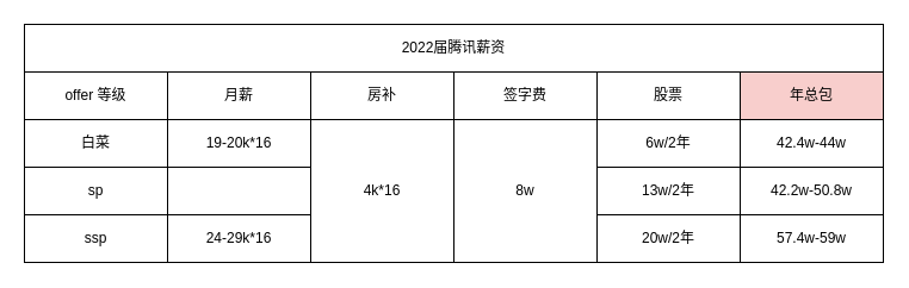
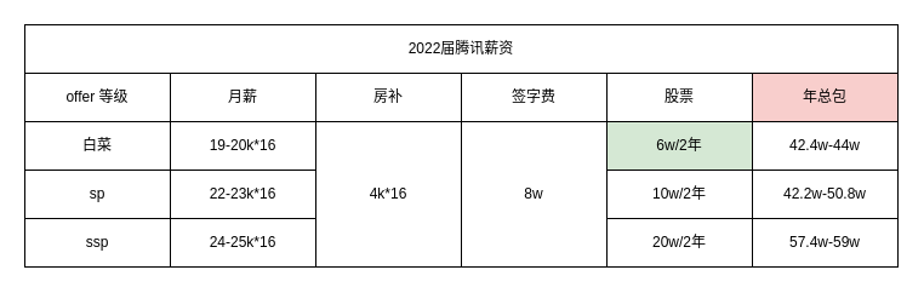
  <mxCell id="0" />
  <mxCell id="1" parent="0" />
  <mxCell id="2" value="2022届腾讯薪资" style="rounded=0;whiteSpace=wrap;html=1;" vertex="1" parent="1"><mxGeometry x="20" y="20" width="720" height="40" as="geometry" /></mxCell>
  <mxCell id="3" value="offer 等级" style="rounded=0;whiteSpace=wrap;html=1;" vertex="1" parent="1"><mxGeometry x="20" y="60" width="120" height="40" as="geometry" /></mxCell>
  <mxCell id="4" value="月薪" style="rounded=0;whiteSpace=wrap;html=1;" vertex="1" parent="1"><mxGeometry x="140" y="60" width="120" height="40" as="geometry" /></mxCell>
  <mxCell id="5" value="房补" style="rounded=0;whiteSpace=wrap;html=1;" vertex="1" parent="1"><mxGeometry x="260" y="60" width="120" height="40" as="geometry" /></mxCell>
  <mxCell id="6" value="签字费" style="rounded=0;whiteSpace=wrap;html=1;" vertex="1" parent="1"><mxGeometry x="380" y="60" width="120" height="40" as="geometry" /></mxCell>
  <mxCell id="7" value="股票" style="rounded=0;whiteSpace=wrap;html=1;" vertex="1" parent="1"><mxGeometry x="500" y="60" width="120" height="40" as="geometry" /></mxCell>
  <mxCell id="8" value="年总包" style="rounded=0;whiteSpace=wrap;html=1;fillColor=#f8cecc;" vertex="1" parent="1"><mxGeometry x="620" y="60" width="120" height="40" as="geometry" /></mxCell>
  <mxCell id="9" value="白菜" style="rounded=0;whiteSpace=wrap;html=1;" vertex="1" parent="1"><mxGeometry x="20" y="100" width="120" height="40" as="geometry" /></mxCell>
  <mxCell id="10" value="19-20k*16" style="rounded=0;whiteSpace=wrap;html=1;" vertex="1" parent="1"><mxGeometry x="140" y="100" width="120" height="40" as="geometry" /></mxCell>
  <mxCell id="11" value="4k*16" style="rounded=0;whiteSpace=wrap;html=1;" vertex="1" parent="1"><mxGeometry x="260" y="100" width="120" height="120" as="geometry" /></mxCell>
  <mxCell id="12" value="8w" style="rounded=0;whiteSpace=wrap;html=1;" vertex="1" parent="1"><mxGeometry x="380" y="100" width="120" height="120" as="geometry" /></mxCell>
- <mxCell id="13" value="6w/2年" style="rounded=0;whiteSpace=wrap;html=1;" vertex="1" parent="1"><mxGeometry x="500" y="100" width="120" height="40" as="geometry" /></mxCell>
+ <mxCell id="13" value="6w/2年" style="rounded=0;whiteSpace=wrap;html=1;fillColor=#d5e8d4;" vertex="1" parent="1"><mxGeometry x="500" y="100" width="120" height="40" as="geometry" /></mxCell>
  <mxCell id="14" value="42.4w-44w" style="rounded=0;whiteSpace=wrap;html=1;" vertex="1" parent="1"><mxGeometry x="620" y="100" width="120" height="40" as="geometry" /></mxCell>
  <mxCell id="15" value="sp" style="rounded=0;whiteSpace=wrap;html=1;" vertex="1" parent="1"><mxGeometry x="20" y="140" width="120" height="40" as="geometry" /></mxCell>
+ <mxCell id="16" value="22-23k*16" style="rounded=0;whiteSpace=wrap;html=1;" vertex="1" parent="1"><mxGeometry x="140" y="140" width="120" height="40" as="geometry" /></mxCell>
  <mxCell id="17" value="ssp" style="rounded=0;whiteSpace=wrap;html=1;" vertex="1" parent="1"><mxGeometry x="20" y="180" width="120" height="40" as="geometry" /></mxCell>
- <mxCell id="18" value="24-29k*16" style="rounded=0;whiteSpace=wrap;html=1;" vertex="1" parent="1"><mxGeometry x="140" y="180" width="120" height="40" as="geometry" /></mxCell>
- <mxCell id="19" value="13w/2年" style="rounded=0;whiteSpace=wrap;html=1;" vertex="1" parent="1"><mxGeometry x="500" y="140" width="120" height="40" as="geometry" /></mxCell>
+ <mxCell id="18" value="24-25k*16" style="rounded=0;whiteSpace=wrap;html=1;" vertex="1" parent="1"><mxGeometry x="140" y="180" width="120" height="40" as="geometry" /></mxCell>
+ <mxCell id="19" value="10w/2年" style="rounded=0;whiteSpace=wrap;html=1;" vertex="1" parent="1"><mxGeometry x="500" y="140" width="120" height="40" as="geometry" /></mxCell>
  <mxCell id="20" value="20w/2年" style="rounded=0;whiteSpace=wrap;html=1;" vertex="1" parent="1"><mxGeometry x="500" y="180" width="120" height="40" as="geometry" /></mxCell>
  <mxCell id="21" value="42.2w-50.8w" style="rounded=0;whiteSpace=wrap;html=1;" vertex="1" parent="1"><mxGeometry x="620" y="140" width="120" height="40" as="geometry" /></mxCell>
  <mxCell id="22" value="57.4w-59w" style="rounded=0;whiteSpace=wrap;html=1;" vertex="1" parent="1"><mxGeometry x="620" y="180" width="120" height="40" as="geometry" /></mxCell>
